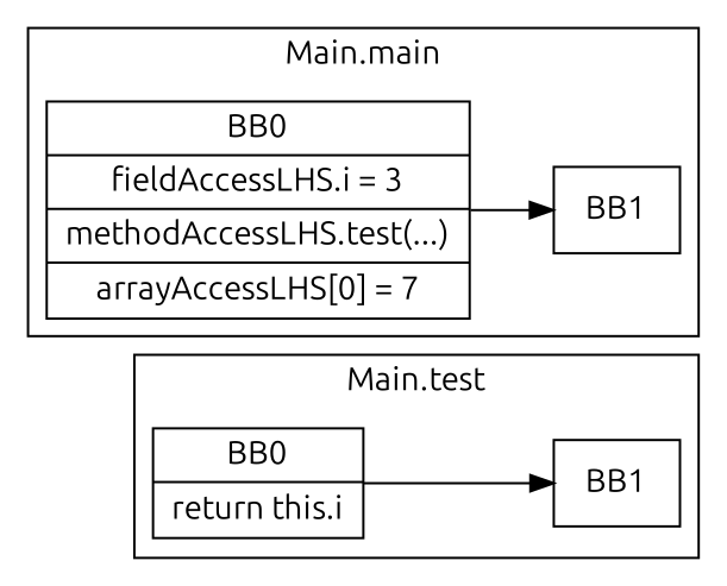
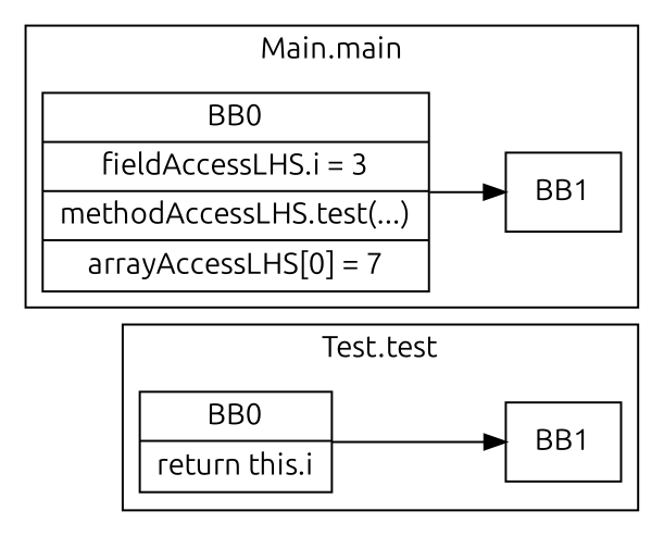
  digraph {
    rankdir=LR
    fontname=Ubuntu
    node [shape=record fontname=Ubuntu]
    edge [fontname=Ubuntu]
    n1 [label="BB0|return this.i"]
    n2 [label=BB1]
    n3 [label="BB0|fieldAccessLHS.i = 3|methodAccessLHS.test(...)|arrayAccessLHS[0] = 7"]
    n4 [label=BB1]
    subgraph cluster_1 {
-     label="Main.test"
+     label="Test.test"
      n1
      n2
    }
    subgraph cluster_2 {
      label="Main.main"
      n3
      n4
    }
    n1 -> n2
    n3 -> n4
  }
